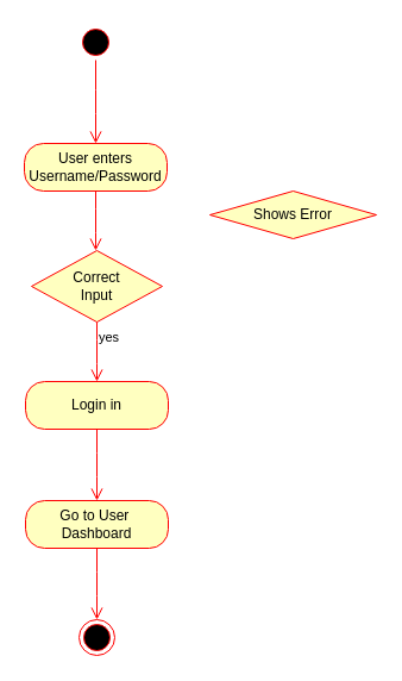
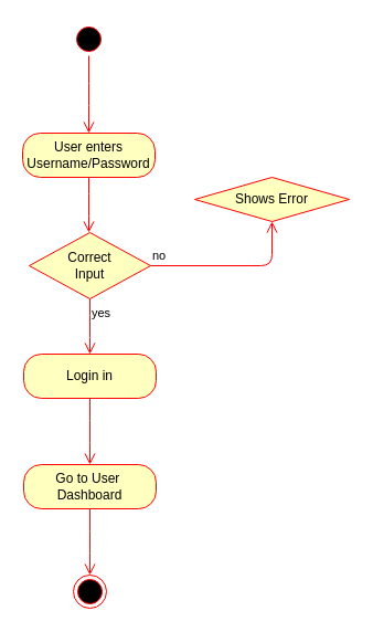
  <mxCell id="0" />
  <mxCell id="1" parent="0" />
  <mxCell id="2" value="" style="ellipse;html=1;shape=startState;fillColor=#000000;strokeColor=#ff0000;" parent="1" vertex="1"><mxGeometry x="65" y="20" width="30" height="30" as="geometry" /></mxCell>
  <mxCell id="3" value="" style="edgeStyle=orthogonalEdgeStyle;html=1;verticalAlign=bottom;endArrow=open;endSize=8;strokeColor=#ff0000;" parent="1" source="2" edge="1"><mxGeometry relative="1" as="geometry"><mxPoint x="80" y="120" as="targetPoint" /></mxGeometry></mxCell>
  <mxCell id="4" value="User enters Username/Password" style="rounded=1;whiteSpace=wrap;html=1;arcSize=40;fontColor=#000000;fillColor=#ffffc0;strokeColor=#ff0000;" parent="1" vertex="1"><mxGeometry x="20" y="120" width="120" height="40" as="geometry" /></mxCell>
  <mxCell id="5" value="" style="edgeStyle=elbowEdgeStyle;html=1;verticalAlign=bottom;endArrow=open;endSize=8;strokeColor=#ff0000;" parent="1" source="4" edge="1"><mxGeometry relative="1" as="geometry"><mxPoint x="80" y="210" as="targetPoint" /></mxGeometry></mxCell>
  <mxCell id="6" value="Correct &lt;br&gt;Input" style="rhombus;whiteSpace=wrap;html=1;fillColor=#ffffc0;strokeColor=#ff0000;" parent="1" vertex="1"><mxGeometry x="26" y="210" width="110" height="60" as="geometry" /></mxCell>
+ <mxCell id="7" value="no" style="edgeStyle=orthogonalEdgeStyle;html=1;align=left;verticalAlign=bottom;endArrow=open;endSize=8;strokeColor=#ff0000;exitX=1;exitY=0.5;exitDx=0;exitDy=0;entryX=0.5;entryY=1;entryDx=0;entryDy=0;" parent="1" source="6" target="14" edge="1"><mxGeometry x="-1" relative="1" as="geometry"><mxPoint x="226" y="220" as="targetPoint" /><Array as="points"><mxPoint x="246" y="240" /></Array></mxGeometry></mxCell>
  <mxCell id="8" value="yes" style="edgeStyle=orthogonalEdgeStyle;html=1;align=left;verticalAlign=top;endArrow=open;endSize=8;strokeColor=#ff0000;" parent="1" source="6" edge="1"><mxGeometry x="-1" relative="1" as="geometry"><mxPoint x="81" y="320" as="targetPoint" /></mxGeometry></mxCell>
  <mxCell id="9" value="Login in" style="rounded=1;whiteSpace=wrap;html=1;arcSize=40;fontColor=#000000;fillColor=#ffffc0;strokeColor=#ff0000;" parent="1" vertex="1"><mxGeometry x="21" y="320" width="120" height="40" as="geometry" /></mxCell>
  <mxCell id="10" value="" style="edgeStyle=orthogonalEdgeStyle;html=1;verticalAlign=bottom;endArrow=open;endSize=8;strokeColor=#ff0000;" parent="1" source="9" edge="1"><mxGeometry relative="1" as="geometry"><mxPoint x="81" y="420" as="targetPoint" /></mxGeometry></mxCell>
  <mxCell id="11" value="Go to User&amp;nbsp;&lt;br&gt;Dashboard" style="rounded=1;whiteSpace=wrap;html=1;arcSize=40;fontColor=#000000;fillColor=#ffffc0;strokeColor=#ff0000;" parent="1" vertex="1"><mxGeometry x="21" y="420" width="120" height="40" as="geometry" /></mxCell>
  <mxCell id="12" value="" style="edgeStyle=orthogonalEdgeStyle;html=1;verticalAlign=bottom;endArrow=open;endSize=8;strokeColor=#ff0000;" parent="1" source="11" edge="1"><mxGeometry relative="1" as="geometry"><mxPoint x="81" y="520" as="targetPoint" /></mxGeometry></mxCell>
  <mxCell id="13" value="" style="ellipse;html=1;shape=endState;fillColor=#000000;strokeColor=#ff0000;" parent="1" vertex="1"><mxGeometry x="66" y="520" width="30" height="30" as="geometry" /></mxCell>
  <mxCell id="14" value="Shows Error" style="rhombus;whiteSpace=wrap;html=1;arcSize=40;fontColor=#000000;fillColor=#ffffc0;strokeColor=#ff0000;" parent="1" vertex="1"><mxGeometry x="176" y="160" width="140" height="40" as="geometry" /></mxCell>
